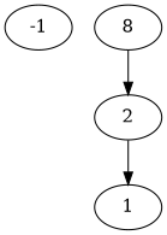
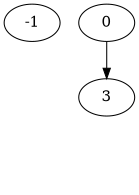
  digraph {
    edge [secondaryType=none village=Triangle weight=10]
    -1
-   3 [label=2]
-   1
-   0 [label=8]
-   3 -> 1 [heightLimit=10 primaryType=mainStreet]
+   3
+   0
    0 -> 3 [heightLimit=3 primaryType=sideStreet]
  }
